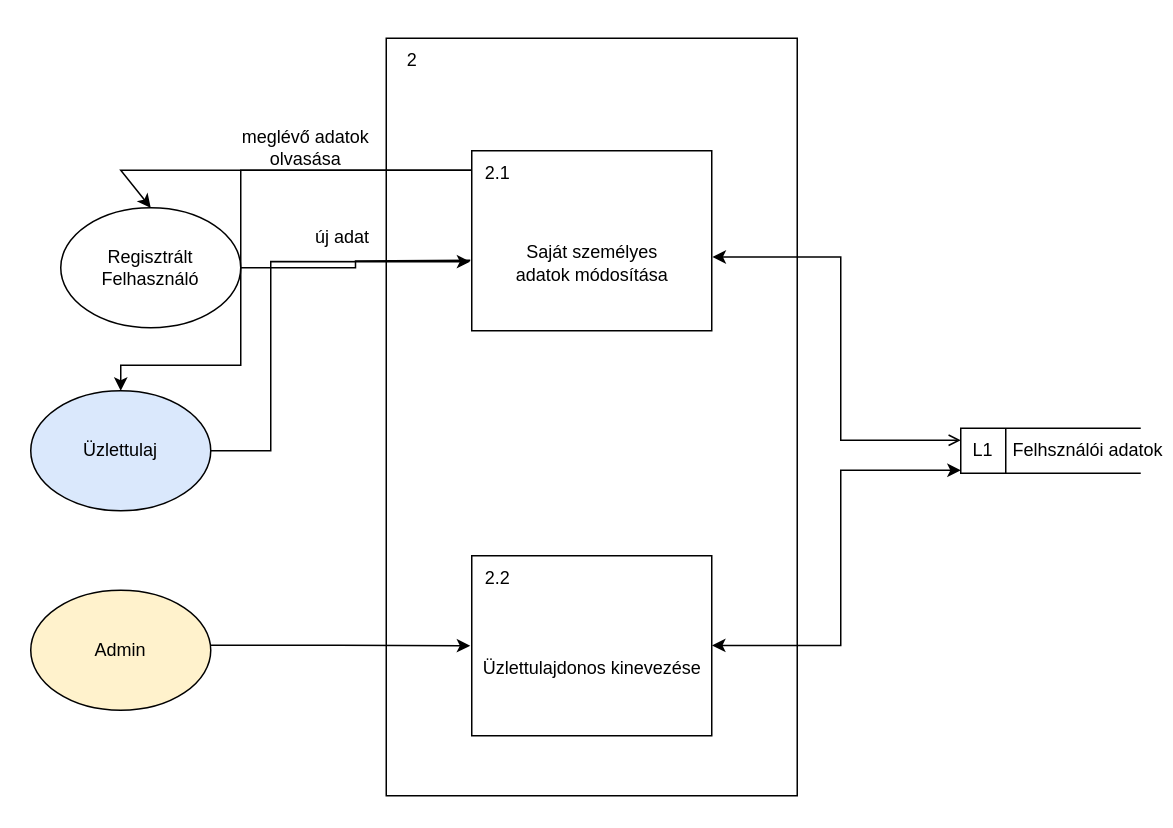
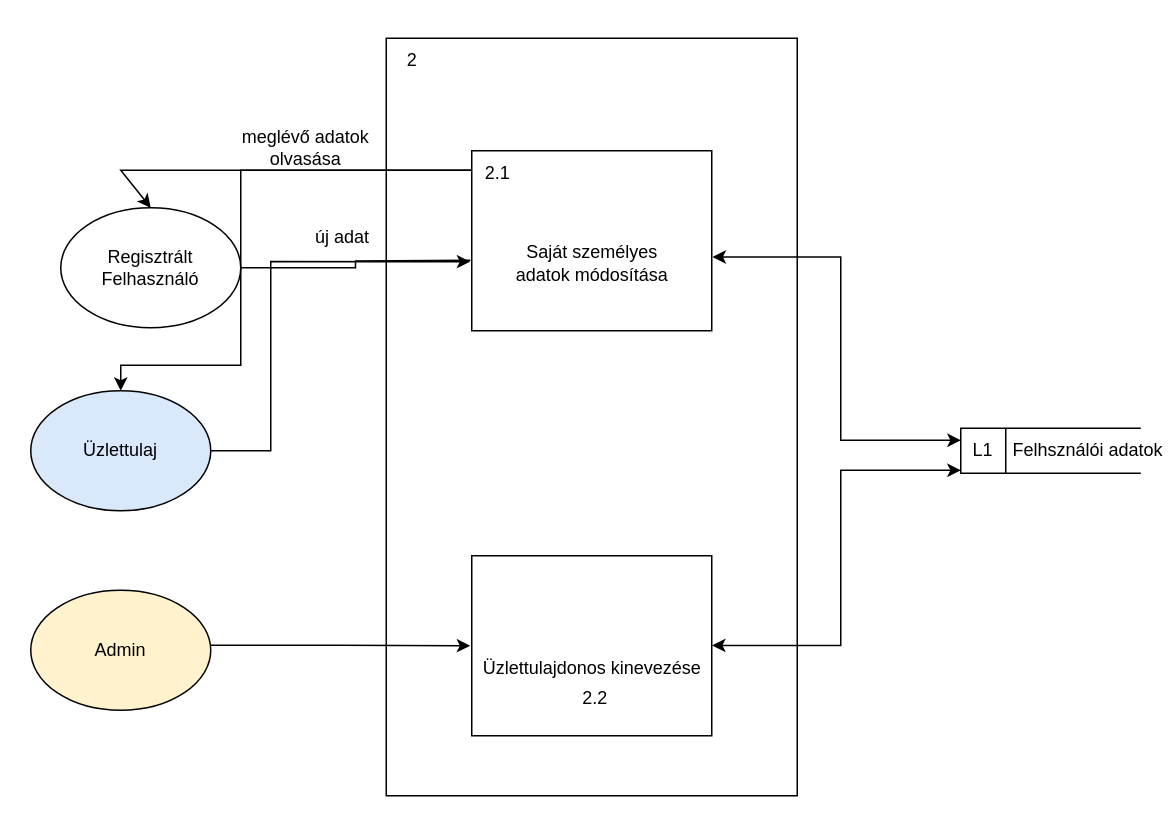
  <mxCell id="0" />
  <mxCell id="1" parent="0" />
  <mxCell id="2" value="" style="html=1;dashed=0;whitespace=wrap;shape=mxgraph.dfd.process;align=center;container=1;collapsible=0;spacingTop=30;" parent="1" vertex="1"><mxGeometry x="257" y="25" width="273.99" height="505" as="geometry" /></mxCell>
  <mxCell id="3" value="2" style="text;html=1;strokeColor=none;fillColor=none;align=center;verticalAlign=middle;whiteSpace=wrap;rounded=0;movable=0;resizable=0;rotatable=0;cloneable=0;deletable=0;connectable=0;allowArrows=0;pointerEvents=1;" parent="2" vertex="1"><mxGeometry width="35" height="30" as="geometry" /></mxCell>
  <mxCell id="4" value="" style="text;html=1;strokeColor=none;fillColor=none;align=left;verticalAlign=middle;whiteSpace=wrap;rounded=0;movable=0;resizable=0;connectable=0;allowArrows=0;rotatable=0;cloneable=0;deletable=0;spacingLeft=6;autosize=1;resizeWidth=0;" parent="2" vertex="1"><mxGeometry x="35" y="-5" width="50" height="40" as="geometry" /></mxCell>
  <mxCell id="5" value="Saját személyes&lt;br&gt;adatok módosítása" style="html=1;dashed=0;whitespace=wrap;shape=mxgraph.dfd.process2;align=center;container=1;collapsible=0;spacingTop=30;movable=1;resizable=1;rotatable=1;deletable=1;editable=1;locked=0;connectable=1;" parent="2" vertex="1"><mxGeometry x="57" y="75" width="160" height="120" as="geometry" /></mxCell>
  <mxCell id="6" value="2.1" style="text;html=1;strokeColor=none;fillColor=none;align=center;verticalAlign=middle;whiteSpace=wrap;rounded=0;connectable=0;allowArrows=0;editable=1;movable=0;resizable=0;rotatable=0;deletable=0;locked=0;cloneable=0;" parent="5" vertex="1"><mxGeometry width="35" height="30" as="geometry" /></mxCell>
  <mxCell id="7" value="" style="text;strokeColor=none;fillColor=none;align=left;verticalAlign=middle;whiteSpace=wrap;rounded=0;autosize=1;connectable=0;allowArrows=0;movable=0;resizable=0;rotatable=0;deletable=0;cloneable=0;spacingLeft=6;fontStyle=0;html=1;" parent="5" vertex="1"><mxGeometry x="35" y="-5" width="50" height="40" as="geometry" /></mxCell>
  <mxCell id="8" value="Üzlettulajdonos kinevezése" style="html=1;dashed=0;whitespace=wrap;shape=mxgraph.dfd.process2;align=center;container=1;collapsible=0;spacingTop=30;movable=1;resizable=1;rotatable=1;deletable=1;editable=1;locked=0;connectable=1;" parent="2" vertex="1"><mxGeometry x="57" y="345" width="160" height="120" as="geometry" /></mxCell>
- <mxCell id="9" value="2.2" style="text;html=1;strokeColor=none;fillColor=none;align=center;verticalAlign=middle;whiteSpace=wrap;rounded=0;connectable=0;allowArrows=0;editable=1;movable=0;resizable=0;rotatable=0;deletable=0;locked=0;cloneable=0;" parent="8" vertex="1"><mxGeometry width="35" height="30" as="geometry" /></mxCell>
+ <mxCell id="9" value="2.2" style="text;html=1;strokeColor=none;fillColor=none;align=center;verticalAlign=middle;whiteSpace=wrap;rounded=0;connectable=0;allowArrows=0;editable=1;movable=0;resizable=0;rotatable=0;deletable=0;locked=0;cloneable=0;" parent="8" vertex="1"><mxGeometry x="65" y="80" width="35" height="30" as="geometry" /></mxCell>
  <mxCell id="10" value="" style="text;strokeColor=none;fillColor=none;align=left;verticalAlign=middle;whiteSpace=wrap;rounded=0;autosize=1;connectable=0;allowArrows=0;movable=0;resizable=0;rotatable=0;deletable=0;cloneable=0;spacingLeft=6;fontStyle=0;html=1;" parent="8" vertex="1"><mxGeometry x="35" y="-5" width="50" height="40" as="geometry" /></mxCell>
  <mxCell id="11" value="Felhsználói adatok" style="html=1;dashed=0;whitespace=wrap;shape=mxgraph.dfd.dataStoreID;align=left;spacingLeft=33;container=1;collapsible=0;autosize=0;" parent="1" vertex="1"><mxGeometry x="640" y="285" width="120" height="30" as="geometry" /></mxCell>
  <mxCell id="12" value="L1" style="text;html=1;strokeColor=none;fillColor=none;align=center;verticalAlign=middle;whiteSpace=wrap;rounded=0;movable=0;resizable=0;rotatable=0;cloneable=0;deletable=0;allowArrows=0;connectable=0;" parent="11" vertex="1"><mxGeometry width="30" height="30" as="geometry" /></mxCell>
  <mxCell id="13" style="edgeStyle=orthogonalEdgeStyle;rounded=0;orthogonalLoop=1;jettySize=auto;html=1;exitX=1;exitY=0.5;exitDx=0;exitDy=0;startArrow=none;startFill=0;endArrow=none;endFill=0;" parent="1" source="19" edge="1"><mxGeometry relative="1" as="geometry"><mxPoint x="140" y="170" as="sourcePoint" /><mxPoint x="313" y="173" as="targetPoint" /></mxGeometry></mxCell>
  <mxCell id="14" style="edgeStyle=orthogonalEdgeStyle;rounded=0;orthogonalLoop=1;jettySize=auto;html=1;startArrow=none;startFill=0;movable=1;resizable=1;rotatable=1;deletable=1;editable=1;locked=0;connectable=1;entryX=-0.006;entryY=0.616;entryDx=0;entryDy=0;entryPerimeter=0;" parent="1" edge="1" target="5"><mxGeometry relative="1" as="geometry"><mxPoint x="140" y="300" as="sourcePoint" /><mxPoint x="313" y="170" as="targetPoint" /><Array as="points"><mxPoint x="180" y="300" /><mxPoint x="180" y="173" /><mxPoint x="313" y="173" /></Array></mxGeometry></mxCell>
  <mxCell id="15" value="új adat" style="text;html=1;strokeColor=none;fillColor=none;align=center;verticalAlign=middle;whiteSpace=wrap;rounded=0;" parent="1" vertex="1"><mxGeometry x="194.5" y="143" width="65.5" height="30" as="geometry" /></mxCell>
  <mxCell id="16" style="edgeStyle=orthogonalEdgeStyle;rounded=0;orthogonalLoop=1;jettySize=auto;html=1;exitX=1;exitY=0.5;exitDx=0;exitDy=0;startArrow=none;startFill=0;movable=1;resizable=1;rotatable=1;deletable=1;editable=1;locked=0;connectable=1;" parent="1" edge="1"><mxGeometry relative="1" as="geometry"><mxPoint x="140" y="429.66" as="sourcePoint" /><mxPoint x="313" y="430" as="targetPoint" /><Array as="points"><mxPoint x="225" y="430" /><mxPoint x="310" y="430" /></Array></mxGeometry></mxCell>
- <mxCell id="17" style="edgeStyle=orthogonalEdgeStyle;rounded=0;orthogonalLoop=1;jettySize=auto;html=1;startArrow=classic;startFill=1;movable=1;resizable=1;rotatable=1;deletable=1;editable=1;locked=0;connectable=1;exitX=1.003;exitY=0.59;exitDx=0;exitDy=0;exitPerimeter=0;entryX=0;entryY=0.267;entryDx=0;entryDy=0;entryPerimeter=0;endArrow=open;" parent="1" source="5" edge="1" target="11"><mxGeometry relative="1" as="geometry"><mxPoint x="560" y="173" as="sourcePoint" /><mxPoint x="630" y="293" as="targetPoint" /><Array as="points"><mxPoint x="560" y="171" /><mxPoint x="560" y="293" /></Array></mxGeometry></mxCell>
+ <mxCell id="17" style="edgeStyle=orthogonalEdgeStyle;rounded=0;orthogonalLoop=1;jettySize=auto;html=1;startArrow=classic;startFill=1;movable=1;resizable=1;rotatable=1;deletable=1;editable=1;locked=0;connectable=1;exitX=1.003;exitY=0.59;exitDx=0;exitDy=0;exitPerimeter=0;entryX=0;entryY=0.267;entryDx=0;entryDy=0;entryPerimeter=0;" parent="1" source="5" edge="1" target="11"><mxGeometry relative="1" as="geometry"><mxPoint x="560" y="173" as="sourcePoint" /><mxPoint x="630" y="293" as="targetPoint" /><Array as="points"><mxPoint x="560" y="171" /><mxPoint x="560" y="293" /></Array></mxGeometry></mxCell>
  <mxCell id="18" style="edgeStyle=orthogonalEdgeStyle;rounded=0;orthogonalLoop=1;jettySize=auto;html=1;startArrow=classic;startFill=1;movable=1;resizable=1;rotatable=1;deletable=1;editable=1;locked=0;connectable=1;exitX=1.001;exitY=0.498;exitDx=0;exitDy=0;exitPerimeter=0;" parent="1" source="8" edge="1"><mxGeometry relative="1" as="geometry"><mxPoint x="570" y="433" as="sourcePoint" /><mxPoint x="640" y="313" as="targetPoint" /><Array as="points"><mxPoint x="560" y="430" /><mxPoint x="560" y="313" /><mxPoint x="640" y="313" /></Array></mxGeometry></mxCell>
  <mxCell id="19" value="Regisztrált&lt;br&gt;Felhasználó" style="ellipse;whiteSpace=wrap;html=1;" vertex="1" parent="1"><mxGeometry x="40" y="138" width="120" height="80" as="geometry" /></mxCell>
  <mxCell id="20" value="Üzlettulaj" style="ellipse;whiteSpace=wrap;html=1;fillColor=#dae8fc;" vertex="1" parent="1"><mxGeometry x="20" y="260" width="120" height="80" as="geometry" /></mxCell>
  <mxCell id="21" value="Admin" style="ellipse;whiteSpace=wrap;html=1;fillColor=#fff2cc;" vertex="1" parent="1"><mxGeometry x="20" y="393" width="120" height="80" as="geometry" /></mxCell>
  <mxCell id="22" value="" style="endArrow=classic;html=1;rounded=0;entryX=0.5;entryY=0;entryDx=0;entryDy=0;" edge="1" parent="1" target="19"><mxGeometry width="50" height="50" relative="1" as="geometry"><mxPoint x="314" y="113" as="sourcePoint" /><mxPoint x="140" y="113" as="targetPoint" /><Array as="points"><mxPoint x="80" y="113" /></Array></mxGeometry></mxCell>
  <mxCell id="23" value="" style="endArrow=classic;html=1;rounded=0;entryX=0.5;entryY=0;entryDx=0;entryDy=0;" edge="1" parent="1" target="20"><mxGeometry width="50" height="50" relative="1" as="geometry"><mxPoint x="314" y="113" as="sourcePoint" /><mxPoint x="140" y="113" as="targetPoint" /><Array as="points"><mxPoint x="160" y="113" /><mxPoint x="160" y="243" /><mxPoint x="80" y="243" /></Array></mxGeometry></mxCell>
  <mxCell id="24" value="meglévő adatok olvasása" style="text;html=1;strokeColor=none;fillColor=none;align=center;verticalAlign=middle;whiteSpace=wrap;rounded=0;" vertex="1" parent="1"><mxGeometry x="145.5" y="83" width="114.5" height="30" as="geometry" /></mxCell>
